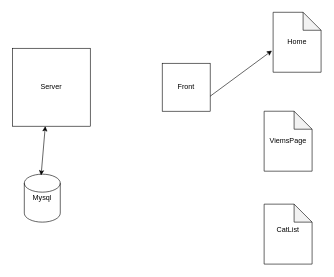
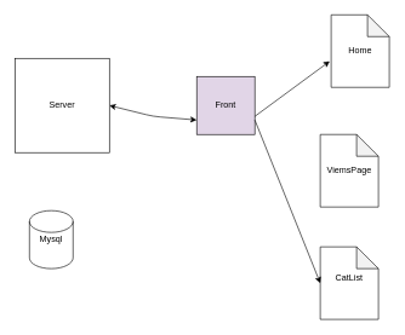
  <mxCell id="0" />
  <mxCell id="1" parent="0" />
  <mxCell id="2" value="Server" style="whiteSpace=wrap;html=1;aspect=fixed;" vertex="1" parent="1"><mxGeometry x="20" y="80" width="130" height="130" as="geometry" /></mxCell>
- <mxCell id="3" value="Front" style="whiteSpace=wrap;html=1;aspect=fixed;" vertex="1" parent="1"><mxGeometry x="270" y="105" width="80" height="80" as="geometry" /></mxCell>
+ <mxCell id="3" value="Front" style="whiteSpace=wrap;html=1;aspect=fixed;fillColor=#e1d5e7;" vertex="1" parent="1"><mxGeometry x="270" y="105" width="80" height="80" as="geometry" /></mxCell>
+ <mxCell id="4" value="" style="endArrow=classic;startArrow=classic;html=1;exitX=1;exitY=0.5;exitDx=0;exitDy=0;entryX=0;entryY=0.75;entryDx=0;entryDy=0;" edge="1" parent="1" source="2" target="3"><mxGeometry width="50" height="50" relative="1" as="geometry"><mxPoint x="280" y="300" as="sourcePoint" /><mxPoint x="160" y="190" as="targetPoint" /><Array as="points"><mxPoint x="210" y="160" /></Array></mxGeometry></mxCell>
  <mxCell id="5" value="Home" style="shape=note;whiteSpace=wrap;html=1;backgroundOutline=1;darkOpacity=0.05;" vertex="1" parent="1"><mxGeometry x="455" y="20" width="80" height="100" as="geometry" /></mxCell>
  <mxCell id="6" value="ViemsPage" style="shape=note;whiteSpace=wrap;html=1;backgroundOutline=1;darkOpacity=0.05;" vertex="1" parent="1"><mxGeometry x="440" y="185" width="80" height="100" as="geometry" /></mxCell>
  <mxCell id="7" value="&lt;div&gt;CatList&lt;/div&gt;&lt;div&gt;&lt;br&gt;&lt;/div&gt;" style="shape=note;whiteSpace=wrap;html=1;backgroundOutline=1;darkOpacity=0.05;" vertex="1" parent="1"><mxGeometry x="440" y="340" width="80" height="100" as="geometry" /></mxCell>
  <mxCell id="8" value="" style="endArrow=classic;html=1;entryX=-0.025;entryY=0.64;entryDx=0;entryDy=0;entryPerimeter=0;" edge="1" parent="1" target="5"><mxGeometry width="50" height="50" relative="1" as="geometry"><mxPoint x="350" y="160" as="sourcePoint" /><mxPoint x="400" y="110" as="targetPoint" /></mxGeometry></mxCell>
+ <mxCell id="9" value="" style="endArrow=classic;html=1;entryX=0;entryY=0.5;entryDx=0;entryDy=0;entryPerimeter=0;exitX=1;exitY=0.75;exitDx=0;exitDy=0;" edge="1" parent="1" source="3" target="7"><mxGeometry width="50" height="50" relative="1" as="geometry"><mxPoint x="280" y="300" as="sourcePoint" /><mxPoint x="430" y="380" as="targetPoint" /></mxGeometry></mxCell>
  <mxCell id="10" value="Mysql" style="shape=cylinder2;whiteSpace=wrap;html=1;boundedLbl=1;backgroundOutline=1;size=15;" vertex="1" parent="1"><mxGeometry x="40" y="290" width="60" height="80" as="geometry" /></mxCell>
- <mxCell id="11" value="" style="endArrow=classic;startArrow=classic;html=1;entryX=0.423;entryY=1;entryDx=0;entryDy=0;entryPerimeter=0;exitX=0.467;exitY=0.025;exitDx=0;exitDy=0;exitPerimeter=0;" edge="1" parent="1" source="10" target="2"><mxGeometry width="50" height="50" relative="1" as="geometry"><mxPoint x="50" y="290" as="sourcePoint" /><mxPoint x="100" y="240" as="targetPoint" /></mxGeometry></mxCell>
